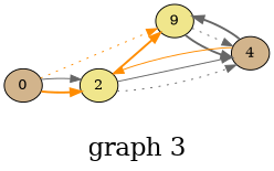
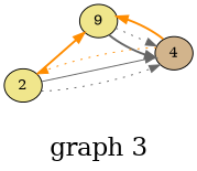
  digraph {
    fontsize=24
    label="\ngraph 3\n"
    rankdir=LR
    splines=false
    node [fillcolor=tan shape=ellipse style=filled]
    edge [color=darkorange style=bold]
-   0 [height=0.3 width=0.3]
    2 [fillcolor=khaki height=0.3 width=0.3]
    n3 [fillcolor=khaki height=0.3 label=9 width=0.3]
    4 [height=0.3 width=0.3]
-   0 -> 2
-   0 -> 2 [color=gray40 style=solid]
-   0 -> n3 [style=dotted]
    2 -> n3
    2 -> 4 [color=gray40 style=dotted]
    2 -> 4 [color=gray40 style=solid]
    n3 -> 4 [color=gray40]
    n3 -> 4 [color=gray40 style=dotted]
-   4 -> 2 [style=solid]
-   4 -> n3 [color=gray40]
+   4 -> 2 [style=dotted]
+   4 -> n3
  }
